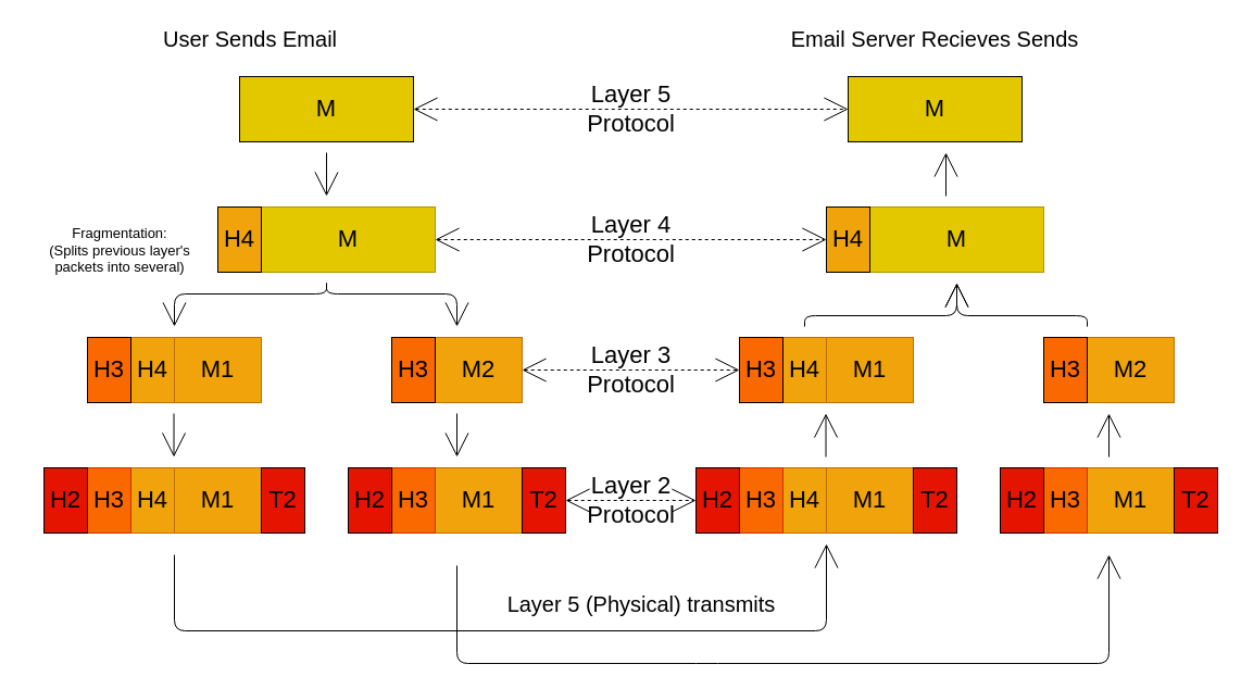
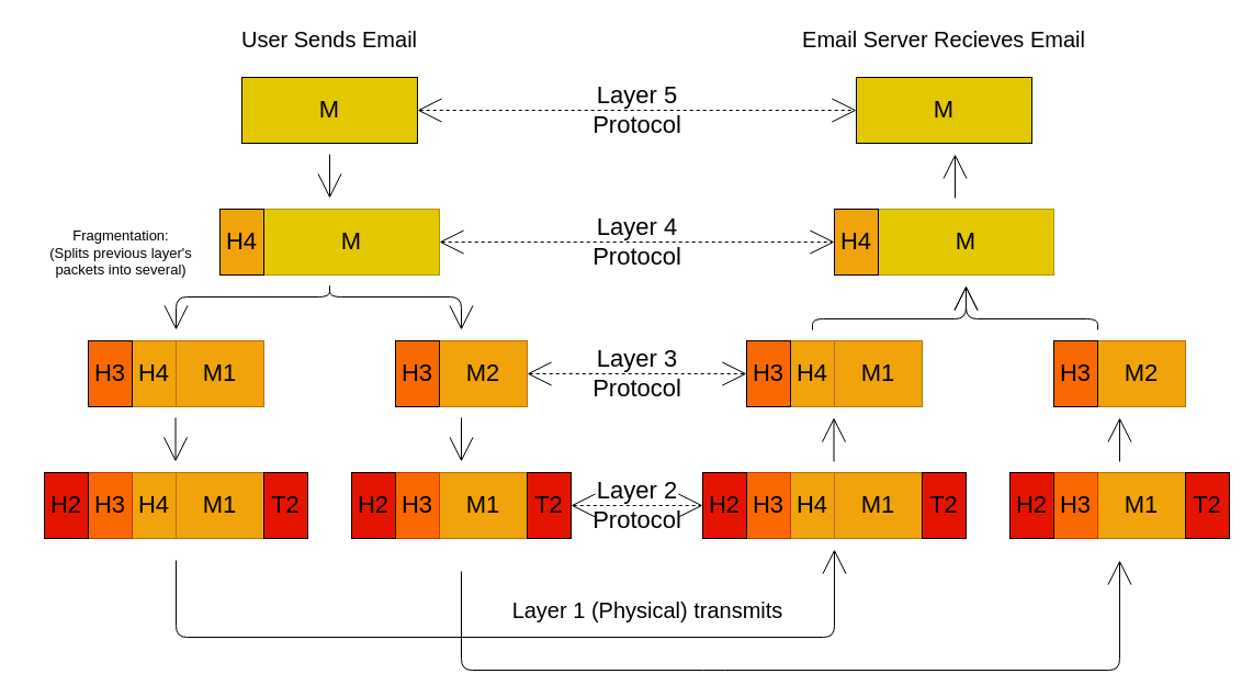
  <mxCell id="0" />
  <mxCell id="1" parent="0" />
  <mxCell id="2" value="Layer 5&lt;br&gt;Protocol" style="edgeStyle=none;html=1;exitX=1;exitY=0.5;exitDx=0;exitDy=0;entryX=0;entryY=0.5;entryDx=0;entryDy=0;fontSize=22;fontColor=#000000;startArrow=open;startFill=0;endArrow=open;endFill=0;endSize=20;dashed=1;startSize=20;labelBackgroundColor=none;" edge="1" parent="1" source="3" target="23"><mxGeometry relative="1" as="geometry" /></mxCell>
  <mxCell id="3" value="M" style="rounded=0;whiteSpace=wrap;html=1;fontSize=22;fillColor=#e3c800;fontColor=#000000;strokeColor=#000000;" vertex="1" parent="1"><mxGeometry x="220" y="70" width="160" height="60" as="geometry" /></mxCell>
  <mxCell id="4" value="Layer 4&lt;br&gt;Protocol" style="edgeStyle=none;html=1;exitX=1;exitY=0.5;exitDx=0;exitDy=0;entryX=0;entryY=0.5;entryDx=0;entryDy=0;dashed=1;fontSize=22;fontColor=#000000;startArrow=open;startFill=0;endArrow=open;endFill=0;startSize=20;endSize=20;labelBackgroundColor=none;" edge="1" parent="1" source="5" target="25"><mxGeometry relative="1" as="geometry" /></mxCell>
  <mxCell id="5" value="M" style="rounded=0;whiteSpace=wrap;html=1;fontSize=22;fillColor=#e3c800;fontColor=#000000;strokeColor=#B09500;" vertex="1" parent="1"><mxGeometry y="190" width="160" height="60" as="geometry" x="240" /></mxCell>
  <mxCell id="6" value="H4" style="rounded=0;whiteSpace=wrap;html=1;fontSize=22;fillColor=#f0a30a;fontColor=#000000;strokeColor=#000000;" vertex="1" parent="1"><mxGeometry x="200" y="190" width="40" height="60" as="geometry" /></mxCell>
  <mxCell id="7" value="M1" style="rounded=0;whiteSpace=wrap;html=1;fontSize=22;fillColor=#f0a30a;fontColor=#000000;strokeColor=#BD7000;" vertex="1" parent="1"><mxGeometry x="160" y="310" width="80" height="60" as="geometry" /></mxCell>
  <mxCell id="8" value="H4" style="rounded=0;whiteSpace=wrap;html=1;fontSize=22;fillColor=#f0a30a;fontColor=#000000;strokeColor=#BD7000;" vertex="1" parent="1"><mxGeometry x="120" y="310" width="40" height="60" as="geometry" /></mxCell>
  <mxCell id="9" value="H3" style="rounded=0;whiteSpace=wrap;html=1;fontSize=22;fillColor=#fa6800;fontColor=#000000;strokeColor=#000000;" vertex="1" parent="1"><mxGeometry x="80" y="310" width="40" height="60" as="geometry" /></mxCell>
  <mxCell id="10" value="Layer 3&lt;br&gt;Protocol" style="edgeStyle=none;html=1;exitX=1;exitY=0.5;exitDx=0;exitDy=0;entryX=0;entryY=0.5;entryDx=0;entryDy=0;dashed=1;fontSize=22;fontColor=#000000;startArrow=open;startFill=0;endArrow=open;endFill=0;startSize=20;endSize=20;labelBackgroundColor=none;" edge="1" parent="1" source="11" target="28"><mxGeometry relative="1" as="geometry" /></mxCell>
  <mxCell id="11" value="M2" style="rounded=0;whiteSpace=wrap;html=1;fontSize=22;fillColor=#f0a30a;fontColor=#000000;strokeColor=#BD7000;" vertex="1" parent="1"><mxGeometry x="400" y="310" width="80" height="60" as="geometry" /></mxCell>
  <mxCell id="12" value="H3" style="rounded=0;whiteSpace=wrap;html=1;fontSize=22;fillColor=#fa6800;fontColor=#000000;strokeColor=#000000;" vertex="1" parent="1"><mxGeometry x="360" y="310" width="40" height="60" as="geometry" /></mxCell>
  <mxCell id="13" value="M1" style="rounded=0;whiteSpace=wrap;html=1;fontSize=22;fillColor=#f0a30a;fontColor=#000000;strokeColor=#BD7000;" vertex="1" parent="1"><mxGeometry x="160" y="430" width="80" height="60" as="geometry" /></mxCell>
  <mxCell id="14" value="H4" style="rounded=0;whiteSpace=wrap;html=1;fontSize=22;fillColor=#f0a30a;fontColor=#000000;strokeColor=#BD7000;" vertex="1" parent="1"><mxGeometry x="120" y="430" width="40" height="60" as="geometry" /></mxCell>
  <mxCell id="15" value="H3" style="rounded=0;whiteSpace=wrap;html=1;fontSize=22;fillColor=#fa6800;fontColor=#000000;strokeColor=#C73500;" vertex="1" parent="1"><mxGeometry x="80" y="430" width="40" height="60" as="geometry" /></mxCell>
  <mxCell id="16" value="T2" style="rounded=0;whiteSpace=wrap;html=1;fontSize=22;fillColor=#e51400;fontColor=#000000;strokeColor=#000000;" vertex="1" parent="1"><mxGeometry y="430" width="40" height="60" as="geometry" x="240" /></mxCell>
  <mxCell id="17" value="H2" style="rounded=0;whiteSpace=wrap;html=1;fontSize=22;fillColor=#e51400;fontColor=#000000;strokeColor=#000000;" vertex="1" parent="1"><mxGeometry x="40" y="430" width="40" height="60" as="geometry" /></mxCell>
  <mxCell id="18" value="M1" style="rounded=0;whiteSpace=wrap;html=1;fontSize=22;fillColor=#f0a30a;fontColor=#000000;strokeColor=#BD7000;" vertex="1" parent="1"><mxGeometry x="400" y="430" width="80" height="60" as="geometry" /></mxCell>
  <mxCell id="19" value="H3" style="rounded=0;whiteSpace=wrap;html=1;fontSize=22;fillColor=#fa6800;fontColor=#000000;strokeColor=#C73500;" vertex="1" parent="1"><mxGeometry x="360" y="430" width="40" height="60" as="geometry" /></mxCell>
  <mxCell id="20" value="Layer 2&lt;br&gt;Protocol" style="edgeStyle=none;html=1;exitX=1;exitY=0.5;exitDx=0;exitDy=0;entryX=0;entryY=0.5;entryDx=0;entryDy=0;dashed=1;fontSize=22;fontColor=#000000;startArrow=open;startFill=0;endArrow=open;endFill=0;startSize=20;endSize=20;labelBackgroundColor=none;" edge="1" parent="1" source="21" target="35"><mxGeometry relative="1" as="geometry" /></mxCell>
  <mxCell id="21" value="T2" style="rounded=0;whiteSpace=wrap;html=1;fontSize=22;fillColor=#e51400;fontColor=#000000;strokeColor=#000000;" vertex="1" parent="1"><mxGeometry x="480" y="430" width="40" height="60" as="geometry" /></mxCell>
  <mxCell id="22" value="H2" style="rounded=0;whiteSpace=wrap;html=1;fontSize=22;fillColor=#e51400;fontColor=#000000;strokeColor=#000000;" vertex="1" parent="1"><mxGeometry x="320" y="430" width="40" height="60" as="geometry" /></mxCell>
  <mxCell id="23" value="M" style="rounded=0;whiteSpace=wrap;html=1;fontSize=22;fillColor=#e3c800;fontColor=#000000;strokeColor=#000000;" vertex="1" parent="1"><mxGeometry x="780" y="70" width="160" height="60" as="geometry" /></mxCell>
  <mxCell id="24" value="M" style="rounded=0;whiteSpace=wrap;html=1;fontSize=22;fillColor=#e3c800;fontColor=#000000;strokeColor=#B09500;" vertex="1" parent="1"><mxGeometry x="800" y="190" width="160" height="60" as="geometry" /></mxCell>
  <mxCell id="25" value="H4" style="rounded=0;whiteSpace=wrap;html=1;fontSize=22;fillColor=#f0a30a;fontColor=#000000;strokeColor=#000000;" vertex="1" parent="1"><mxGeometry x="760" y="190" width="40" height="60" as="geometry" /></mxCell>
  <mxCell id="26" value="M1" style="rounded=0;whiteSpace=wrap;html=1;fontSize=22;fillColor=#f0a30a;fontColor=#000000;strokeColor=#BD7000;" vertex="1" parent="1"><mxGeometry x="760" y="310" width="80" height="60" as="geometry" /></mxCell>
  <mxCell id="27" value="H4" style="rounded=0;whiteSpace=wrap;html=1;fontSize=22;fillColor=#f0a30a;fontColor=#000000;strokeColor=#BD7000;" vertex="1" parent="1"><mxGeometry x="720" y="310" width="40" height="60" as="geometry" /></mxCell>
  <mxCell id="28" value="H3" style="rounded=0;whiteSpace=wrap;html=1;fontSize=22;fillColor=#fa6800;fontColor=#000000;strokeColor=#000000;" vertex="1" parent="1"><mxGeometry x="680" y="310" width="40" height="60" as="geometry" /></mxCell>
  <mxCell id="29" value="M2" style="rounded=0;whiteSpace=wrap;html=1;fontSize=22;fillColor=#f0a30a;fontColor=#000000;strokeColor=#BD7000;" vertex="1" parent="1"><mxGeometry x="1000" y="310" width="80" height="60" as="geometry" /></mxCell>
  <mxCell id="30" value="H3" style="rounded=0;whiteSpace=wrap;html=1;fontSize=22;fillColor=#fa6800;fontColor=#000000;strokeColor=#000000;" vertex="1" parent="1"><mxGeometry x="960" y="310" width="40" height="60" as="geometry" /></mxCell>
  <mxCell id="31" value="M1" style="rounded=0;whiteSpace=wrap;html=1;fontSize=22;fillColor=#f0a30a;fontColor=#000000;strokeColor=#BD7000;" vertex="1" parent="1"><mxGeometry x="760" y="430" width="80" height="60" as="geometry" /></mxCell>
  <mxCell id="32" value="H4" style="rounded=0;whiteSpace=wrap;html=1;fontSize=22;fillColor=#f0a30a;fontColor=#000000;strokeColor=#BD7000;" vertex="1" parent="1"><mxGeometry x="720" y="430" width="40" height="60" as="geometry" /></mxCell>
  <mxCell id="33" value="H3" style="rounded=0;whiteSpace=wrap;html=1;fontSize=22;fillColor=#fa6800;fontColor=#000000;strokeColor=#C73500;" vertex="1" parent="1"><mxGeometry x="680" y="430" width="40" height="60" as="geometry" /></mxCell>
  <mxCell id="34" value="T2" style="rounded=0;whiteSpace=wrap;html=1;fontSize=22;fillColor=#e51400;fontColor=#000000;strokeColor=#000000;" vertex="1" parent="1"><mxGeometry x="840" y="430" width="40" height="60" as="geometry" /></mxCell>
  <mxCell id="35" value="H2" style="rounded=0;whiteSpace=wrap;html=1;fontSize=22;fillColor=#e51400;fontColor=#000000;strokeColor=#000000;" vertex="1" parent="1"><mxGeometry x="640" y="430" width="40" height="60" as="geometry" /></mxCell>
  <mxCell id="36" value="M1" style="rounded=0;whiteSpace=wrap;html=1;fontSize=22;fillColor=#f0a30a;fontColor=#000000;strokeColor=#BD7000;" vertex="1" parent="1"><mxGeometry x="1000" y="430" width="80" height="60" as="geometry" /></mxCell>
  <mxCell id="37" value="H3" style="rounded=0;whiteSpace=wrap;html=1;fontSize=22;fillColor=#fa6800;fontColor=#000000;strokeColor=#C73500;" vertex="1" parent="1"><mxGeometry x="960" y="430" width="40" height="60" as="geometry" /></mxCell>
  <mxCell id="38" value="T2" style="rounded=0;whiteSpace=wrap;html=1;fontSize=22;fillColor=#e51400;fontColor=#000000;strokeColor=#000000;" vertex="1" parent="1"><mxGeometry x="1080" y="430" width="40" height="60" as="geometry" /></mxCell>
  <mxCell id="39" value="H2" style="rounded=0;whiteSpace=wrap;html=1;fontSize=22;fillColor=#e51400;fontColor=#000000;strokeColor=#000000;" vertex="1" parent="1"><mxGeometry x="920" y="430" width="40" height="60" as="geometry" /></mxCell>
  <mxCell id="40" style="edgeStyle=none;html=1;fontSize=22;fontColor=#000000;startArrow=none;startFill=0;endArrow=open;endFill=0;endSize=20;startSize=20;" edge="1" parent="1"><mxGeometry relative="1" as="geometry"><mxPoint x="300" y="140" as="sourcePoint" /><mxPoint x="300" y="180" as="targetPoint" /></mxGeometry></mxCell>
  <mxCell id="41" style="edgeStyle=orthogonalEdgeStyle;html=1;fontSize=22;fontColor=#000000;startArrow=none;startFill=0;endArrow=open;endFill=0;endSize=20;startSize=20;" edge="1" parent="1"><mxGeometry relative="1" as="geometry"><mxPoint x="300" y="260" as="sourcePoint" /><mxPoint x="420" y="300" as="targetPoint" /><Array as="points"><mxPoint x="300" y="270" /><mxPoint x="420" y="270" /></Array></mxGeometry></mxCell>
  <mxCell id="42" style="edgeStyle=orthogonalEdgeStyle;html=1;fontSize=22;fontColor=#000000;startArrow=none;startFill=0;endArrow=open;endFill=0;endSize=20;startSize=20;" edge="1" parent="1"><mxGeometry relative="1" as="geometry"><mxPoint x="300" y="260" as="sourcePoint" /><mxPoint x="160" y="300" as="targetPoint" /><Array as="points"><mxPoint x="300" y="270" /><mxPoint x="160" y="270" /></Array></mxGeometry></mxCell>
  <mxCell id="43" style="edgeStyle=none;html=1;fontSize=22;fontColor=#000000;startArrow=none;startFill=0;endArrow=open;endFill=0;endSize=20;startSize=20;" edge="1" parent="1"><mxGeometry relative="1" as="geometry"><mxPoint x="159.52" y="380" as="sourcePoint" /><mxPoint x="159.52" y="420" as="targetPoint" /></mxGeometry></mxCell>
  <mxCell id="44" style="edgeStyle=none;html=1;fontSize=22;fontColor=#000000;startArrow=none;startFill=0;endArrow=open;endFill=0;endSize=20;startSize=20;" edge="1" parent="1"><mxGeometry relative="1" as="geometry"><mxPoint x="420" y="380" as="sourcePoint" /><mxPoint x="420" y="420" as="targetPoint" /></mxGeometry></mxCell>
  <mxCell id="45" style="edgeStyle=none;html=1;fontSize=22;fontColor=#000000;startArrow=open;startFill=0;endArrow=none;endFill=0;endSize=20;startSize=20;" edge="1" parent="1"><mxGeometry relative="1" as="geometry"><mxPoint x="759.52" y="380" as="sourcePoint" /><mxPoint x="759.52" y="420" as="targetPoint" /></mxGeometry></mxCell>
  <mxCell id="46" style="edgeStyle=none;html=1;fontSize=22;fontColor=#000000;startArrow=open;startFill=0;endArrow=none;endFill=0;endSize=20;startSize=20;" edge="1" parent="1"><mxGeometry relative="1" as="geometry"><mxPoint x="1020" y="380" as="sourcePoint" /><mxPoint x="1020" y="420" as="targetPoint" /></mxGeometry></mxCell>
  <mxCell id="47" style="edgeStyle=orthogonalEdgeStyle;html=1;fontSize=22;fontColor=#000000;startArrow=open;startFill=0;endArrow=none;endFill=0;endSize=20;startSize=20;" edge="1" parent="1"><mxGeometry relative="1" as="geometry"><mxPoint x="880" y="260" as="sourcePoint" /><mxPoint x="1000" y="300" as="targetPoint" /><Array as="points"><mxPoint x="880" y="290" /><mxPoint x="1000" y="290" /></Array></mxGeometry></mxCell>
  <mxCell id="48" style="edgeStyle=orthogonalEdgeStyle;html=1;fontSize=22;fontColor=#000000;startArrow=open;startFill=0;endArrow=none;endFill=0;endSize=20;startSize=20;" edge="1" parent="1"><mxGeometry relative="1" as="geometry"><mxPoint x="880" y="260" as="sourcePoint" /><mxPoint x="740" y="300" as="targetPoint" /><Array as="points"><mxPoint x="880" y="290" /><mxPoint x="740" y="290" /></Array></mxGeometry></mxCell>
  <mxCell id="49" style="edgeStyle=none;html=1;fontSize=22;fontColor=#000000;startArrow=open;startFill=0;endArrow=none;endFill=0;endSize=20;startSize=20;" edge="1" parent="1"><mxGeometry relative="1" as="geometry"><mxPoint x="870" y="140" as="sourcePoint" /><mxPoint x="870" y="180" as="targetPoint" /></mxGeometry></mxCell>
  <mxCell id="50" style="edgeStyle=orthogonalEdgeStyle;html=1;fontSize=22;fontColor=#000000;startArrow=none;startFill=0;endArrow=open;endFill=0;endSize=20;startSize=20;" edge="1" parent="1"><mxGeometry relative="1" as="geometry"><mxPoint x="160" y="510" as="sourcePoint" /><mxPoint x="760" y="500" as="targetPoint" /><Array as="points"><mxPoint x="160" y="580" /><mxPoint x="760" y="580" /></Array></mxGeometry></mxCell>
  <mxCell id="51" style="edgeStyle=orthogonalEdgeStyle;html=1;fontSize=22;fontColor=#000000;startArrow=none;startFill=0;endArrow=open;endFill=0;endSize=20;startSize=20;" edge="1" parent="1"><mxGeometry relative="1" as="geometry"><mxPoint x="420" y="520" as="sourcePoint" /><mxPoint x="1020" y="510" as="targetPoint" /><Array as="points"><mxPoint x="650" y="610" /><mxPoint x="510" y="610" /></Array></mxGeometry></mxCell>
  <mxCell id="52" value="Fragmentation:&lt;br style=&quot;font-size: 13px;&quot;&gt;(Splits previous layer's packets into several)" style="text;html=1;strokeColor=none;fillColor=none;align=center;verticalAlign=middle;whiteSpace=wrap;rounded=0;fontSize=13;fontColor=#000000;" vertex="1" parent="1"><mxGeometry x="20" y="190" width="180" height="80" as="geometry" /></mxCell>
- <mxCell id="53" value="User Sends Email" style="text;html=1;strokeColor=none;fillColor=none;align=center;verticalAlign=middle;whiteSpace=wrap;rounded=0;fontSize=20;fontColor=#000000;" vertex="1" parent="1"><mxGeometry x="115" y="20" width="230" height="30" as="geometry" /></mxCell>
- <mxCell id="54" value="Email Server Recieves Sends" style="text;html=1;strokeColor=none;fillColor=none;align=center;verticalAlign=middle;whiteSpace=wrap;rounded=0;fontSize=20;fontColor=#000000;" vertex="1" parent="1"><mxGeometry x="720" y="20" width="280" height="30" as="geometry" /></mxCell>
- <mxCell id="55" value="Layer 5 (Physical) transmits" style="text;html=1;strokeColor=none;fillColor=none;align=center;verticalAlign=middle;whiteSpace=wrap;rounded=0;fontSize=20;fontColor=#000000;" vertex="1" parent="1"><mxGeometry x="430" y="540" width="320" height="30" as="geometry" /></mxCell>
+ <mxCell id="53" value="User Sends Email" style="text;html=1;strokeColor=none;fillColor=none;align=center;verticalAlign=middle;whiteSpace=wrap;rounded=0;fontSize=20;fontColor=#000000;" vertex="1" parent="1"><mxGeometry x="185" y="20" width="230" height="30" as="geometry" /></mxCell>
+ <mxCell id="54" value="Email Server Recieves Email" style="text;html=1;strokeColor=none;fillColor=none;align=center;verticalAlign=middle;whiteSpace=wrap;rounded=0;fontSize=20;fontColor=#000000;" vertex="1" parent="1"><mxGeometry x="720" y="20" width="280" height="30" as="geometry" /></mxCell>
+ <mxCell id="55" value="Layer 1 (Physical) transmits" style="text;html=1;strokeColor=none;fillColor=none;align=center;verticalAlign=middle;whiteSpace=wrap;rounded=0;fontSize=20;fontColor=#000000;" vertex="1" parent="1"><mxGeometry x="430" y="540" width="320" height="30" as="geometry" /></mxCell>
